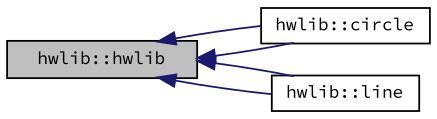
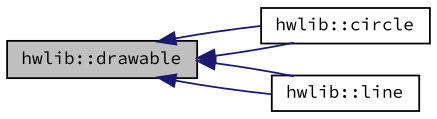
  digraph {
    rankdir=LR
    fontname="Source Code Pro"
    node [color=black fillcolor=white fontname="Source Code Pro" fontsize=10 shape=record style=filled]
    edge [color=midnightblue dir=back fontname="Source Code Pro" fontsize=10 labelfontname=Helvetica labelfontsize=10 style=solid]
-   n1 [fillcolor=grey75 fontcolor=black height=0.2 label="hwlib::hwlib" width=0.4]
+   n1 [fillcolor=grey75 fontcolor=black height=0.2 label="hwlib::drawable" width=0.4]
    n2 [height=0.2 label="hwlib::circle" width=0.4]
    n3 [height=0.2 label="hwlib::line" width=0.4]
    n1 -> n2
    n1 -> n2
    n1 -> n3
    n1 -> n3
  }
